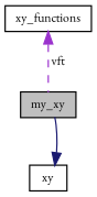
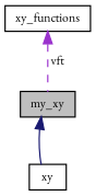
  digraph {
    fontname="EB Garamond"
    node [color=black fillcolor=white fontname="EB Garamond" fontsize=10 shape=record style=filled]
    edge [dir=back fontname="EB Garamond" fontsize=10 labelfontname=Helvetica labelfontsize=10]
    n1 [fillcolor=grey75 fontcolor=black height=0.2 label=my_xy width=0.4]
    n2 [height=0.2 label=xy width=0.4]
    n3 [height=0.2 label=xy_functions width=0.4]
-   n2 -> n1 [color=midnightblue style=solid]
+   n1 -> n2 [color=midnightblue style=solid]
    n3 -> n1 [color=darkorchid3 label=" vft" style=dashed]
  }
